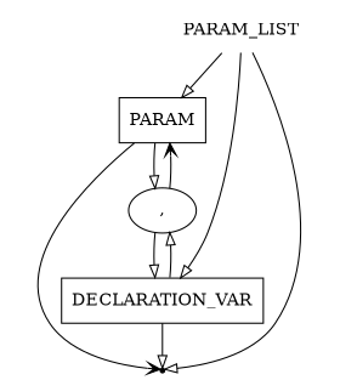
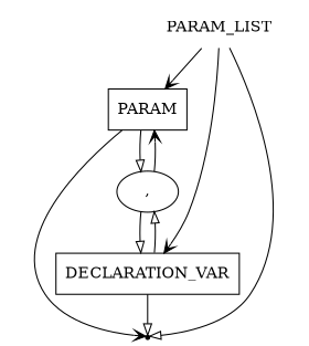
  digraph {
    node [shape=box]
    edge [arrowhead=onormal]
    n1 [label=PARAM_LIST shape=plaintext]
    n2 [label=PARAM]
    n3 [label=DECLARATION_VAR]
    end [shape=point]
    n5 [label="," shape=oval]
-   n1 -> n2
-   n1 -> n3
+   n1 -> n2 [arrowhead=vee]
+   n1 -> n3 [arrowhead=vee]
    n1 -> end
    n2 -> end [arrowhead=vee]
    n2 -> n5
    n3 -> end
    n3 -> n5
    n5 -> n2 [arrowhead=vee]
    n5 -> n3
  }
